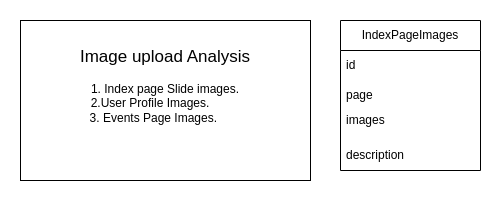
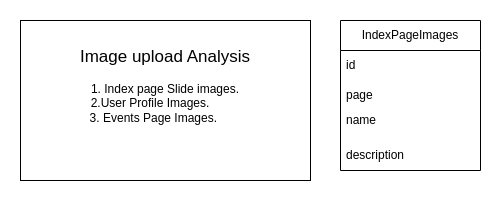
  <mxCell id="0" />
  <mxCell id="1" parent="0" />
  <mxCell id="2" value="&lt;font style=&quot;font-size: 17px;&quot;&gt;Image upload Analysis&lt;/font&gt;&lt;div&gt;&lt;br&gt;&lt;div&gt;1. Index page Slide images.&lt;/div&gt;&lt;div&gt;2.User Profile Images.&amp;nbsp; &amp;nbsp; &amp;nbsp; &amp;nbsp; &amp;nbsp;&lt;/div&gt;&lt;div&gt;3. Events Page Images.&amp;nbsp; &amp;nbsp; &amp;nbsp; &amp;nbsp;&lt;/div&gt;&lt;div&gt;&lt;br&gt;&lt;/div&gt;&lt;div&gt;&lt;br&gt;&lt;/div&gt;&lt;/div&gt;" style="rounded=0;whiteSpace=wrap;html=1;" vertex="1" parent="1"><mxGeometry x="20" y="20" width="290" height="160" as="geometry" /></mxCell>
  <mxCell id="3" value="IndexPageImages" style="swimlane;fontStyle=0;childLayout=stackLayout;horizontal=1;startSize=30;horizontalStack=0;resizeParent=1;resizeParentMax=0;resizeLast=0;collapsible=1;marginBottom=0;whiteSpace=wrap;html=1;" vertex="1" parent="1"><mxGeometry x="340" y="20" width="140" height="150" as="geometry" /></mxCell>
  <mxCell id="4" value="id" style="text;strokeColor=none;fillColor=none;align=left;verticalAlign=middle;spacingLeft=4;spacingRight=4;overflow=hidden;points=[[0,0.5],[1,0.5]];portConstraint=eastwest;rotatable=0;whiteSpace=wrap;html=1;" vertex="1" parent="3"><mxGeometry y="30" width="140" height="30" as="geometry" /></mxCell>
  <mxCell id="5" value="page" style="text;strokeColor=none;fillColor=none;align=left;verticalAlign=middle;spacingLeft=4;spacingRight=4;overflow=hidden;points=[[0,0.5],[1,0.5]];portConstraint=eastwest;rotatable=0;whiteSpace=wrap;html=1;" vertex="1" parent="3"><mxGeometry y="60" width="140" height="30" as="geometry" /></mxCell>
- <mxCell id="6" value="images&lt;div&gt;&lt;br&gt;&lt;/div&gt;" style="text;strokeColor=none;fillColor=none;align=left;verticalAlign=middle;spacingLeft=4;spacingRight=4;overflow=hidden;points=[[0,0.5],[1,0.5]];portConstraint=eastwest;rotatable=0;whiteSpace=wrap;html=1;" vertex="1" parent="3"><mxGeometry y="90" width="140" height="30" as="geometry" /></mxCell>
+ <mxCell id="6" value="name&lt;div&gt;&lt;br&gt;&lt;/div&gt;" style="text;strokeColor=none;fillColor=none;align=left;verticalAlign=middle;spacingLeft=4;spacingRight=4;overflow=hidden;points=[[0,0.5],[1,0.5]];portConstraint=eastwest;rotatable=0;whiteSpace=wrap;html=1;" vertex="1" parent="3"><mxGeometry y="90" width="140" height="30" as="geometry" /></mxCell>
  <mxCell id="7" value="&lt;div&gt;description&lt;/div&gt;" style="text;strokeColor=none;fillColor=none;align=left;verticalAlign=middle;spacingLeft=4;spacingRight=4;overflow=hidden;points=[[0,0.5],[1,0.5]];portConstraint=eastwest;rotatable=0;whiteSpace=wrap;html=1;" vertex="1" parent="3"><mxGeometry y="120" width="140" height="30" as="geometry" /></mxCell>
